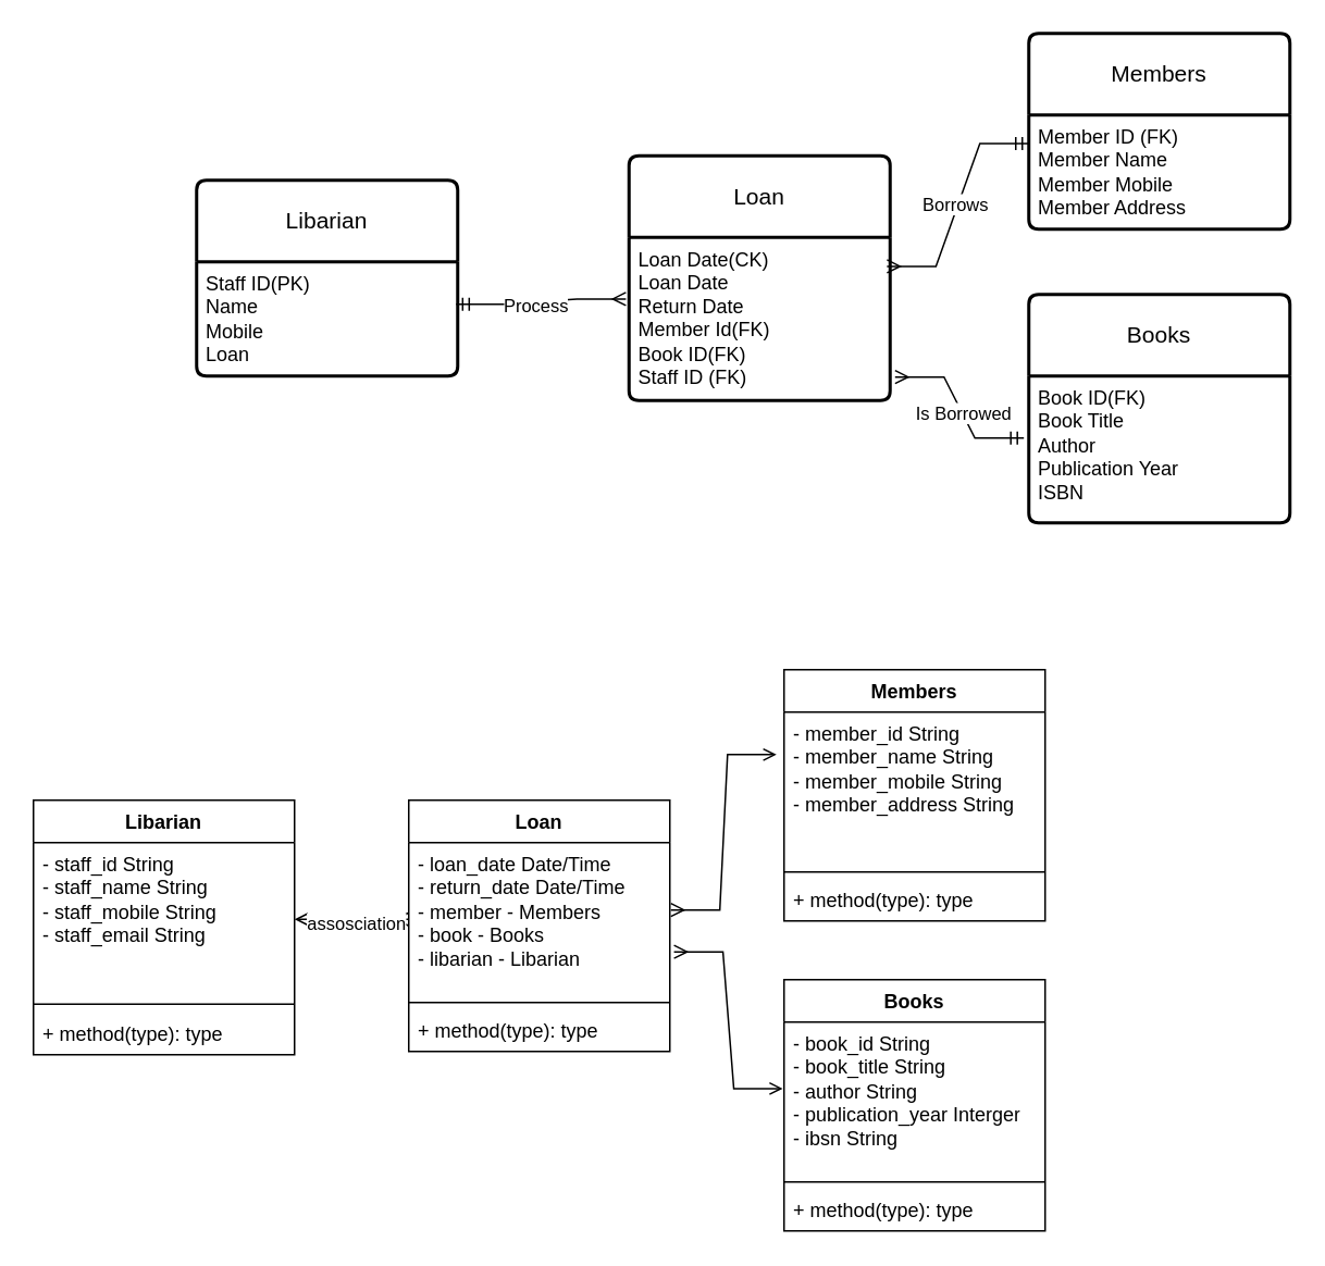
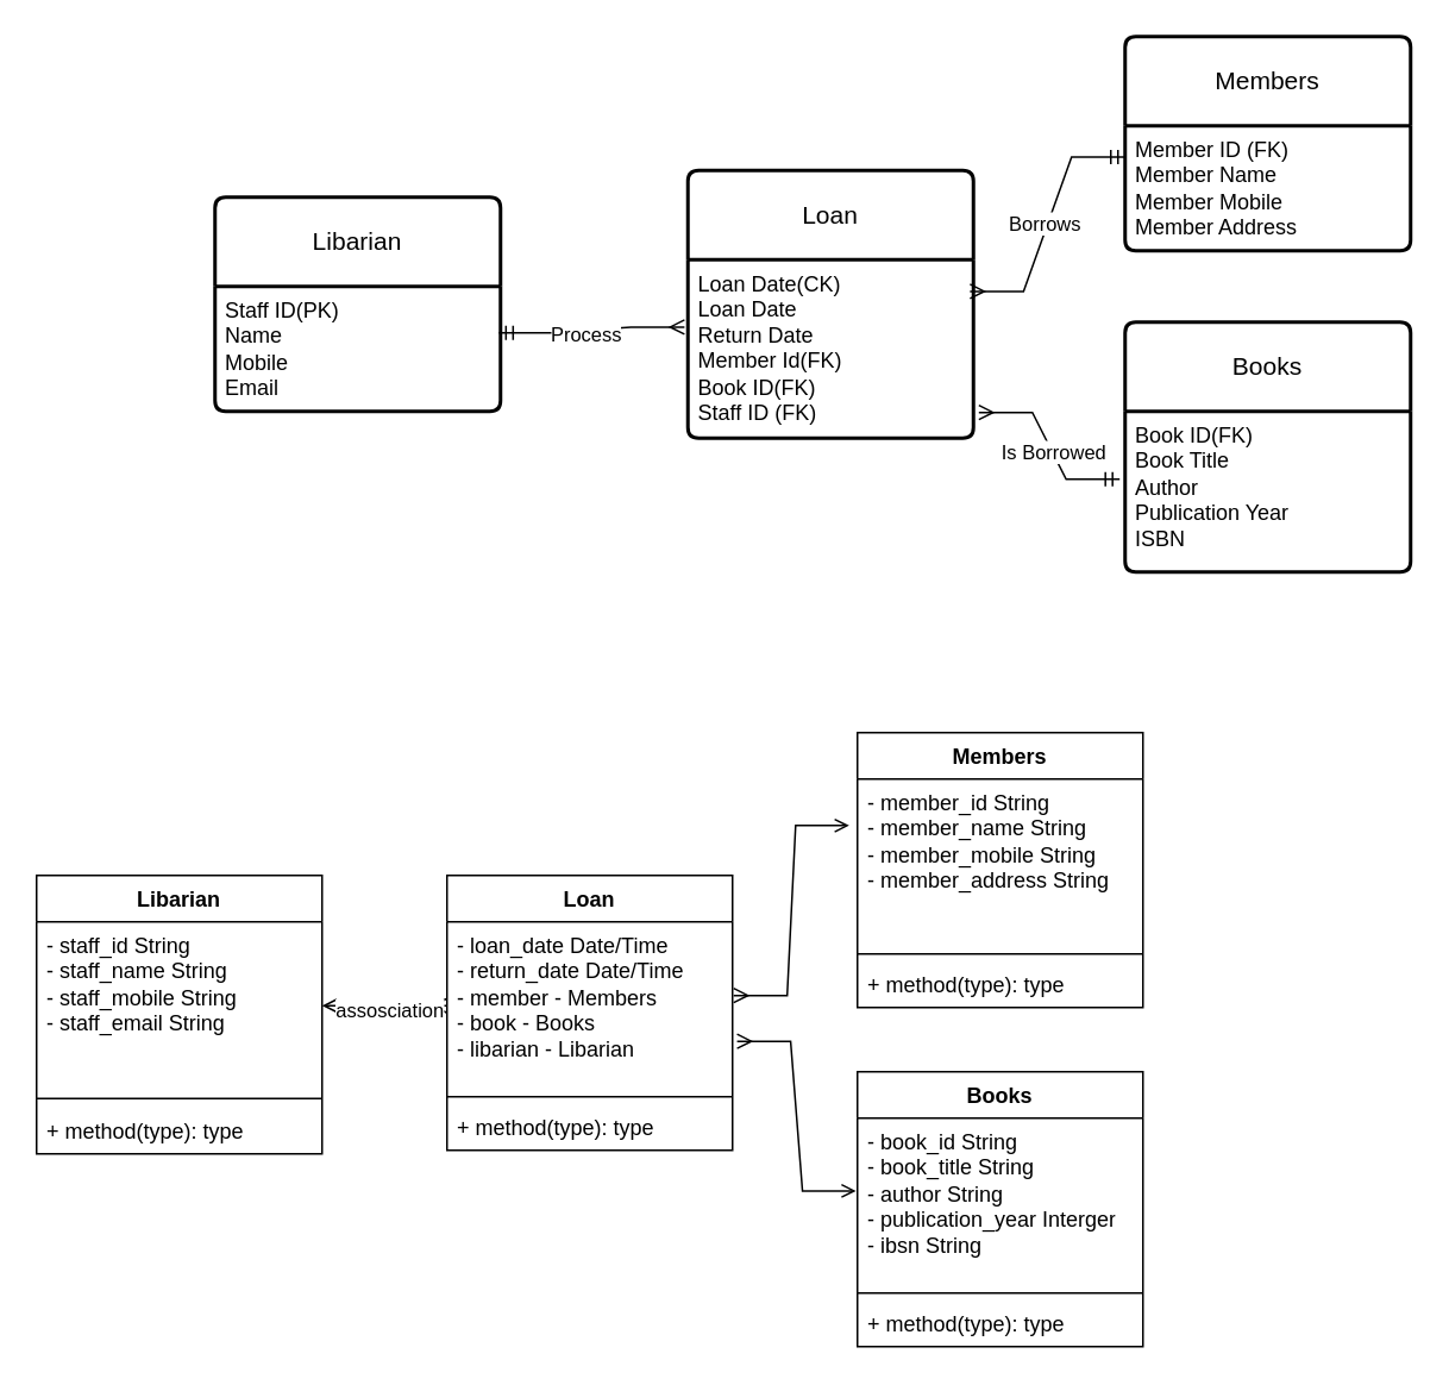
  <mxCell id="0" />
  <mxCell id="1" parent="0" />
  <mxCell id="2" value="Books" style="swimlane;childLayout=stackLayout;horizontal=1;startSize=50;horizontalStack=0;rounded=1;fontSize=14;fontStyle=0;strokeWidth=2;resizeParent=0;resizeLast=1;shadow=0;dashed=0;align=center;arcSize=4;whiteSpace=wrap;html=1;" vertex="1" parent="1"><mxGeometry x="630" y="180" width="160" height="140" as="geometry" /></mxCell>
  <mxCell id="3" value="Book ID(FK)&lt;div&gt;Book Title&lt;/div&gt;&lt;div&gt;Author&lt;/div&gt;&lt;div&gt;Publication Year&lt;/div&gt;&lt;div&gt;ISBN&lt;/div&gt;" style="align=left;strokeColor=none;fillColor=none;spacingLeft=4;fontSize=12;verticalAlign=top;resizable=0;rotatable=0;part=1;html=1;" vertex="1" parent="2"><mxGeometry y="50" width="160" height="90" as="geometry" /></mxCell>
  <mxCell id="4" value="Members" style="swimlane;childLayout=stackLayout;horizontal=1;startSize=50;horizontalStack=0;rounded=1;fontSize=14;fontStyle=0;strokeWidth=2;resizeParent=0;resizeLast=1;shadow=0;dashed=0;align=center;arcSize=4;whiteSpace=wrap;html=1;" vertex="1" parent="1"><mxGeometry x="630" y="20" width="160" height="120" as="geometry" /></mxCell>
  <mxCell id="5" value="Member ID (FK)&lt;div&gt;Member Name&amp;nbsp;&lt;/div&gt;&lt;div&gt;Member Mobile&lt;/div&gt;&lt;div&gt;Member Address&lt;/div&gt;" style="align=left;strokeColor=none;fillColor=none;spacingLeft=4;fontSize=12;verticalAlign=top;resizable=0;rotatable=0;part=1;html=1;" vertex="1" parent="4"><mxGeometry y="50" width="160" height="70" as="geometry" /></mxCell>
  <mxCell id="6" value="Loan" style="swimlane;childLayout=stackLayout;horizontal=1;startSize=50;horizontalStack=0;rounded=1;fontSize=14;fontStyle=0;strokeWidth=2;resizeParent=0;resizeLast=1;shadow=0;dashed=0;align=center;arcSize=4;whiteSpace=wrap;html=1;" vertex="1" parent="1"><mxGeometry x="385" y="95" width="160" height="150" as="geometry" /></mxCell>
  <mxCell id="7" value="&lt;div&gt;Loan Date(CK)&lt;/div&gt;Loan Date&lt;div&gt;Return Date&lt;/div&gt;&lt;div&gt;Member Id(FK)&lt;/div&gt;&lt;div&gt;Book ID(FK)&lt;/div&gt;&lt;div&gt;Staff ID (FK)&lt;/div&gt;" style="align=left;strokeColor=none;fillColor=none;spacingLeft=4;fontSize=12;verticalAlign=top;resizable=0;rotatable=0;part=1;html=1;" vertex="1" parent="6"><mxGeometry y="50" width="160" height="100" as="geometry" /></mxCell>
  <mxCell id="8" value="Libarian" style="swimlane;childLayout=stackLayout;horizontal=1;startSize=50;horizontalStack=0;rounded=1;fontSize=14;fontStyle=0;strokeWidth=2;resizeParent=0;resizeLast=1;shadow=0;dashed=0;align=center;arcSize=4;whiteSpace=wrap;html=1;" vertex="1" parent="1"><mxGeometry y="110" width="160" height="120" as="geometry" x="120" /></mxCell>
- <mxCell id="9" value="Staff ID(PK)&lt;div&gt;Name&amp;nbsp;&lt;/div&gt;&lt;div&gt;Mobile&lt;/div&gt;&lt;div&gt;Loan&lt;/div&gt;" style="align=left;strokeColor=none;fillColor=none;spacingLeft=4;fontSize=12;verticalAlign=top;resizable=0;rotatable=0;part=1;html=1;" vertex="1" parent="8"><mxGeometry y="50" width="160" height="70" as="geometry" /></mxCell>
+ <mxCell id="9" value="Staff ID(PK)&lt;div&gt;Name&amp;nbsp;&lt;/div&gt;&lt;div&gt;Mobile&lt;/div&gt;&lt;div&gt;Email&lt;/div&gt;" style="align=left;strokeColor=none;fillColor=none;spacingLeft=4;fontSize=12;verticalAlign=top;resizable=0;rotatable=0;part=1;html=1;" vertex="1" parent="8"><mxGeometry y="50" width="160" height="70" as="geometry" /></mxCell>
  <mxCell id="10" value="" style="edgeStyle=entityRelationEdgeStyle;fontSize=12;html=1;endArrow=ERmany;rounded=0;exitX=-0.019;exitY=0.422;exitDx=0;exitDy=0;entryX=1.019;entryY=0.856;entryDx=0;entryDy=0;entryPerimeter=0;exitPerimeter=0;endFill=0;startArrow=ERmandOne;startFill=0;" edge="1" parent="1" source="3" target="7"><mxGeometry width="100" height="100" relative="1" as="geometry"><mxPoint x="490" y="200" as="sourcePoint" /><mxPoint x="590" y="100" as="targetPoint" /></mxGeometry></mxCell>
  <mxCell id="11" value="Is Borrowed" style="edgeLabel;html=1;align=center;verticalAlign=middle;resizable=0;points=[];" vertex="1" connectable="0" parent="10"><mxGeometry x="-0.075" relative="1" as="geometry"><mxPoint as="offset" /></mxGeometry></mxCell>
  <mxCell id="12" value="" style="edgeStyle=entityRelationEdgeStyle;fontSize=12;html=1;endArrow=ERmany;rounded=0;entryX=0.988;entryY=0.178;entryDx=0;entryDy=0;entryPerimeter=0;exitX=0;exitY=0.25;exitDx=0;exitDy=0;endFill=0;startArrow=ERmandOne;startFill=0;" edge="1" parent="1" source="5" target="7"><mxGeometry width="100" height="100" relative="1" as="geometry"><mxPoint x="560" y="160" as="sourcePoint" /><mxPoint x="660" y="60" as="targetPoint" /></mxGeometry></mxCell>
  <mxCell id="13" value="Borrows" style="edgeLabel;html=1;align=center;verticalAlign=middle;resizable=0;points=[];" vertex="1" connectable="0" parent="12"><mxGeometry x="0.001" y="-2" relative="1" as="geometry"><mxPoint as="offset" /></mxGeometry></mxCell>
  <mxCell id="14" value="" style="edgeStyle=entityRelationEdgeStyle;fontSize=12;html=1;endArrow=ERmany;rounded=0;entryX=-0.012;entryY=0.378;entryDx=0;entryDy=0;entryPerimeter=0;exitX=0.994;exitY=0.371;exitDx=0;exitDy=0;exitPerimeter=0;endFill=0;startArrow=ERmandOne;startFill=0;" edge="1" parent="1" source="9" target="7"><mxGeometry width="100" height="100" relative="1" as="geometry"><mxPoint x="490" y="200" as="sourcePoint" /><mxPoint x="590" y="100" as="targetPoint" /></mxGeometry></mxCell>
  <mxCell id="15" value="Process" style="edgeLabel;html=1;align=center;verticalAlign=middle;resizable=0;points=[];" vertex="1" connectable="0" parent="14"><mxGeometry x="-0.074" y="-2" relative="1" as="geometry"><mxPoint as="offset" /></mxGeometry></mxCell>
  <mxCell id="16" value="Books" style="swimlane;fontStyle=1;align=center;verticalAlign=top;childLayout=stackLayout;horizontal=1;startSize=26;horizontalStack=0;resizeParent=1;resizeParentMax=0;resizeLast=0;collapsible=1;marginBottom=0;whiteSpace=wrap;html=1;" vertex="1" parent="1"><mxGeometry x="480" y="600" width="160" height="154" as="geometry" /></mxCell>
  <mxCell id="17" value="&lt;span style=&quot;text-wrap: nowrap;&quot;&gt;- book_id String&lt;/span&gt;&lt;div style=&quot;text-wrap: nowrap;&quot;&gt;- book_title&amp;nbsp;&lt;span style=&quot;background-color: initial;&quot;&gt;String&lt;/span&gt;&lt;/div&gt;&lt;div style=&quot;text-wrap: nowrap;&quot;&gt;- author&amp;nbsp;&lt;span style=&quot;background-color: initial;&quot;&gt;String&lt;/span&gt;&lt;/div&gt;&lt;div style=&quot;text-wrap: nowrap;&quot;&gt;- publication_year Interger&lt;/div&gt;&lt;div style=&quot;text-wrap: nowrap;&quot;&gt;- ibsn String&lt;/div&gt;" style="text;strokeColor=none;fillColor=none;align=left;verticalAlign=top;spacingLeft=4;spacingRight=4;overflow=hidden;rotatable=0;points=[[0,0.5],[1,0.5]];portConstraint=eastwest;whiteSpace=wrap;html=1;" vertex="1" parent="16"><mxGeometry y="26" width="160" height="94" as="geometry" /></mxCell>
  <mxCell id="18" value="" style="line;strokeWidth=1;fillColor=none;align=left;verticalAlign=middle;spacingTop=-1;spacingLeft=3;spacingRight=3;rotatable=0;labelPosition=right;points=[];portConstraint=eastwest;strokeColor=inherit;" vertex="1" parent="16"><mxGeometry y="120" width="160" height="8" as="geometry" /></mxCell>
  <mxCell id="19" value="+ method(type): type" style="text;strokeColor=none;fillColor=none;align=left;verticalAlign=top;spacingLeft=4;spacingRight=4;overflow=hidden;rotatable=0;points=[[0,0.5],[1,0.5]];portConstraint=eastwest;whiteSpace=wrap;html=1;" vertex="1" parent="16"><mxGeometry y="128" width="160" height="26" as="geometry" /></mxCell>
  <mxCell id="20" value="Members" style="swimlane;fontStyle=1;align=center;verticalAlign=top;childLayout=stackLayout;horizontal=1;startSize=26;horizontalStack=0;resizeParent=1;resizeParentMax=0;resizeLast=0;collapsible=1;marginBottom=0;whiteSpace=wrap;html=1;" vertex="1" parent="1"><mxGeometry x="480" y="410" width="160" height="154" as="geometry" /></mxCell>
  <mxCell id="21" value="&lt;span style=&quot;text-wrap: nowrap;&quot;&gt;- member_id String&lt;/span&gt;&lt;div style=&quot;text-wrap: nowrap;&quot;&gt;- member_name&amp;nbsp;&lt;span style=&quot;background-color: initial;&quot;&gt;String&lt;/span&gt;&lt;/div&gt;&lt;div style=&quot;text-wrap: nowrap;&quot;&gt;- member_mobile&amp;nbsp;&lt;span style=&quot;background-color: initial;&quot;&gt;String&lt;/span&gt;&lt;/div&gt;&lt;div style=&quot;text-wrap: nowrap;&quot;&gt;- member_address&amp;nbsp;&lt;span style=&quot;background-color: initial;&quot;&gt;String&lt;/span&gt;&lt;/div&gt;" style="text;strokeColor=none;fillColor=none;align=left;verticalAlign=top;spacingLeft=4;spacingRight=4;overflow=hidden;rotatable=0;points=[[0,0.5],[1,0.5]];portConstraint=eastwest;whiteSpace=wrap;html=1;" vertex="1" parent="20"><mxGeometry y="26" width="160" height="94" as="geometry" /></mxCell>
  <mxCell id="22" value="" style="line;strokeWidth=1;fillColor=none;align=left;verticalAlign=middle;spacingTop=-1;spacingLeft=3;spacingRight=3;rotatable=0;labelPosition=right;points=[];portConstraint=eastwest;strokeColor=inherit;" vertex="1" parent="20"><mxGeometry y="120" width="160" height="8" as="geometry" /></mxCell>
  <mxCell id="23" value="+ method(type): type" style="text;strokeColor=none;fillColor=none;align=left;verticalAlign=top;spacingLeft=4;spacingRight=4;overflow=hidden;rotatable=0;points=[[0,0.5],[1,0.5]];portConstraint=eastwest;whiteSpace=wrap;html=1;" vertex="1" parent="20"><mxGeometry y="128" width="160" height="26" as="geometry" /></mxCell>
  <mxCell id="24" value="Loan" style="swimlane;fontStyle=1;align=center;verticalAlign=top;childLayout=stackLayout;horizontal=1;startSize=26;horizontalStack=0;resizeParent=1;resizeParentMax=0;resizeLast=0;collapsible=1;marginBottom=0;whiteSpace=wrap;html=1;" vertex="1" parent="1"><mxGeometry x="250" y="490" width="160" height="154" as="geometry" /></mxCell>
  <mxCell id="25" value="&lt;div style=&quot;text-wrap: nowrap;&quot;&gt;- loan_date&amp;nbsp;&lt;span style=&quot;background-color: initial;&quot;&gt;Date/Time&lt;/span&gt;&lt;/div&gt;&lt;div style=&quot;text-wrap: nowrap;&quot;&gt;- return_date Date/Time&lt;/div&gt;&lt;div style=&quot;text-wrap: nowrap;&quot;&gt;- member - Members&lt;/div&gt;&lt;div style=&quot;text-wrap: nowrap;&quot;&gt;&lt;span style=&quot;background-color: initial;&quot;&gt;- book - Books&lt;/span&gt;&lt;/div&gt;&lt;div style=&quot;text-wrap: nowrap;&quot;&gt;- libarian - Libarian&lt;/div&gt;" style="text;strokeColor=none;fillColor=none;align=left;verticalAlign=top;spacingLeft=4;spacingRight=4;overflow=hidden;rotatable=0;points=[[0,0.5],[1,0.5]];portConstraint=eastwest;whiteSpace=wrap;html=1;" vertex="1" parent="24"><mxGeometry y="26" width="160" height="94" as="geometry" /></mxCell>
  <mxCell id="26" value="" style="line;strokeWidth=1;fillColor=none;align=left;verticalAlign=middle;spacingTop=-1;spacingLeft=3;spacingRight=3;rotatable=0;labelPosition=right;points=[];portConstraint=eastwest;strokeColor=inherit;" vertex="1" parent="24"><mxGeometry y="120" width="160" height="8" as="geometry" /></mxCell>
  <mxCell id="27" value="+ method(type): type" style="text;strokeColor=none;fillColor=none;align=left;verticalAlign=top;spacingLeft=4;spacingRight=4;overflow=hidden;rotatable=0;points=[[0,0.5],[1,0.5]];portConstraint=eastwest;whiteSpace=wrap;html=1;" vertex="1" parent="24"><mxGeometry y="128" width="160" height="26" as="geometry" /></mxCell>
  <mxCell id="28" value="Libarian" style="swimlane;fontStyle=1;align=center;verticalAlign=top;childLayout=stackLayout;horizontal=1;startSize=26;horizontalStack=0;resizeParent=1;resizeParentMax=0;resizeLast=0;collapsible=1;marginBottom=0;whiteSpace=wrap;html=1;" vertex="1" parent="1"><mxGeometry x="20" y="490" width="160" height="156" as="geometry" /></mxCell>
  <mxCell id="29" value="- staff_id String&lt;div&gt;- staff_name String&lt;/div&gt;&lt;div&gt;- staff_mobile String&lt;/div&gt;&lt;div&gt;- staff_email String&lt;/div&gt;" style="text;strokeColor=none;fillColor=none;align=left;verticalAlign=top;spacingLeft=4;spacingRight=4;overflow=hidden;rotatable=0;points=[[0,0.5],[1,0.5]];portConstraint=eastwest;whiteSpace=wrap;html=1;" vertex="1" parent="28"><mxGeometry y="26" width="160" height="94" as="geometry" /></mxCell>
  <mxCell id="30" value="" style="line;strokeWidth=1;fillColor=none;align=left;verticalAlign=middle;spacingTop=-1;spacingLeft=3;spacingRight=3;rotatable=0;labelPosition=right;points=[];portConstraint=eastwest;strokeColor=inherit;" vertex="1" parent="28"><mxGeometry y="120" width="160" height="10" as="geometry" /></mxCell>
  <mxCell id="31" value="+ method(type): type" style="text;strokeColor=none;fillColor=none;align=left;verticalAlign=top;spacingLeft=4;spacingRight=4;overflow=hidden;rotatable=0;points=[[0,0.5],[1,0.5]];portConstraint=eastwest;whiteSpace=wrap;html=1;" vertex="1" parent="28"><mxGeometry y="130" width="160" height="26" as="geometry" /></mxCell>
  <mxCell id="32" value="" style="edgeStyle=entityRelationEdgeStyle;fontSize=12;html=1;endArrow=ERmany;endFill=0;rounded=0;entryX=0;entryY=0.5;entryDx=0;entryDy=0;exitX=1;exitY=0.5;exitDx=0;exitDy=0;startArrow=open;startFill=0;" edge="1" parent="1" source="29" target="25"><mxGeometry width="100" height="100" relative="1" as="geometry"><mxPoint x="250" y="490" as="sourcePoint" /><mxPoint x="350" y="390" as="targetPoint" /></mxGeometry></mxCell>
  <mxCell id="33" value="assosciation" style="edgeLabel;html=1;align=center;verticalAlign=middle;resizable=0;points=[];" vertex="1" connectable="0" parent="32"><mxGeometry x="0.065" y="-2" relative="1" as="geometry"><mxPoint as="offset" /></mxGeometry></mxCell>
  <mxCell id="34" value="" style="edgeStyle=entityRelationEdgeStyle;fontSize=12;html=1;endArrow=ERmany;endFill=0;rounded=0;entryX=1.004;entryY=0.439;entryDx=0;entryDy=0;entryPerimeter=0;exitX=-0.029;exitY=0.277;exitDx=0;exitDy=0;exitPerimeter=0;startArrow=open;startFill=0;" edge="1" parent="1" source="21" target="25"><mxGeometry width="100" height="100" relative="1" as="geometry"><mxPoint x="390" y="540" as="sourcePoint" /><mxPoint x="490" y="440" as="targetPoint" /></mxGeometry></mxCell>
  <mxCell id="35" value="" style="edgeStyle=entityRelationEdgeStyle;fontSize=12;html=1;endArrow=ERmany;endFill=0;rounded=0;entryX=1.016;entryY=0.712;entryDx=0;entryDy=0;entryPerimeter=0;exitX=-0.005;exitY=0.434;exitDx=0;exitDy=0;exitPerimeter=0;startArrow=open;startFill=0;" edge="1" parent="1" source="17" target="25"><mxGeometry width="100" height="100" relative="1" as="geometry"><mxPoint x="360" y="770" as="sourcePoint" /><mxPoint x="460" y="670" as="targetPoint" /></mxGeometry></mxCell>
